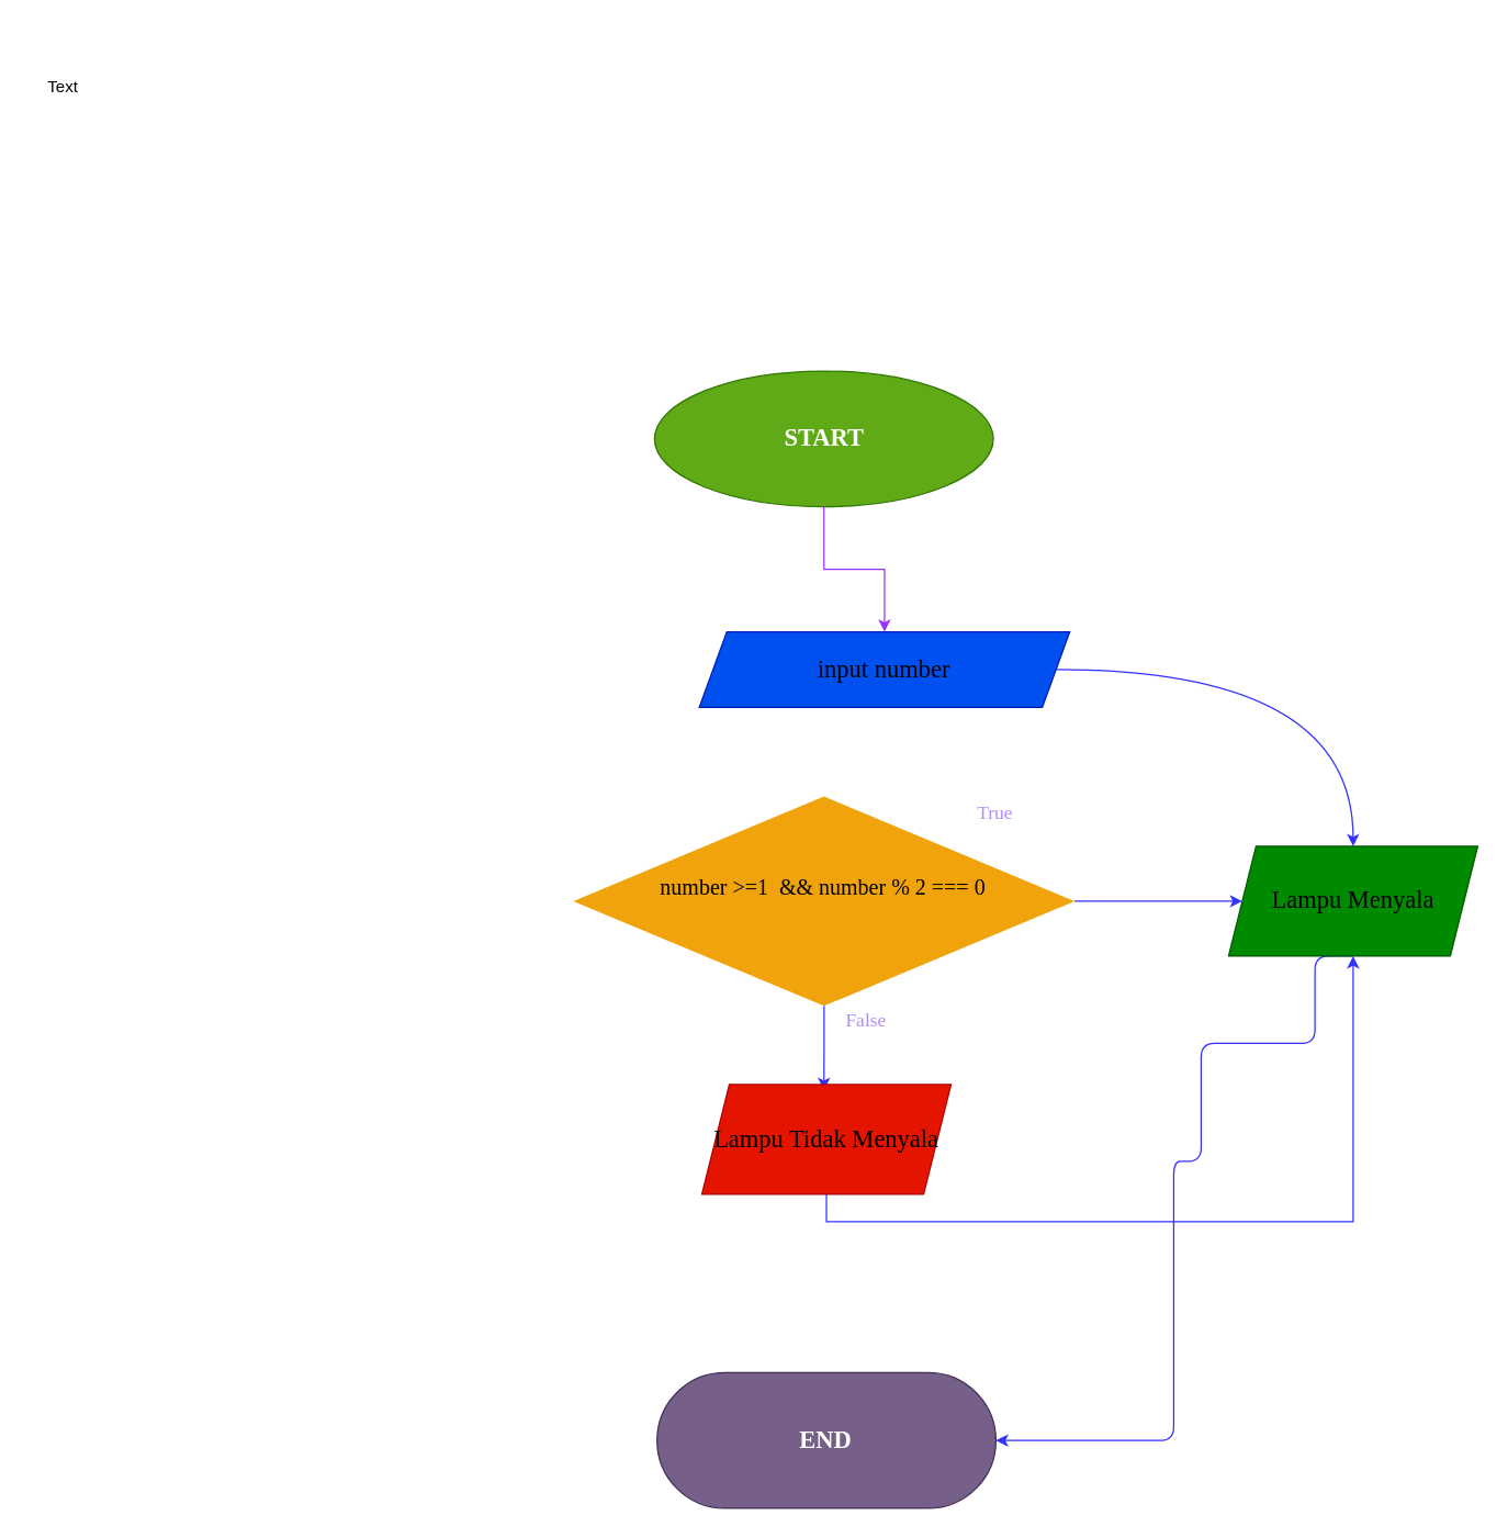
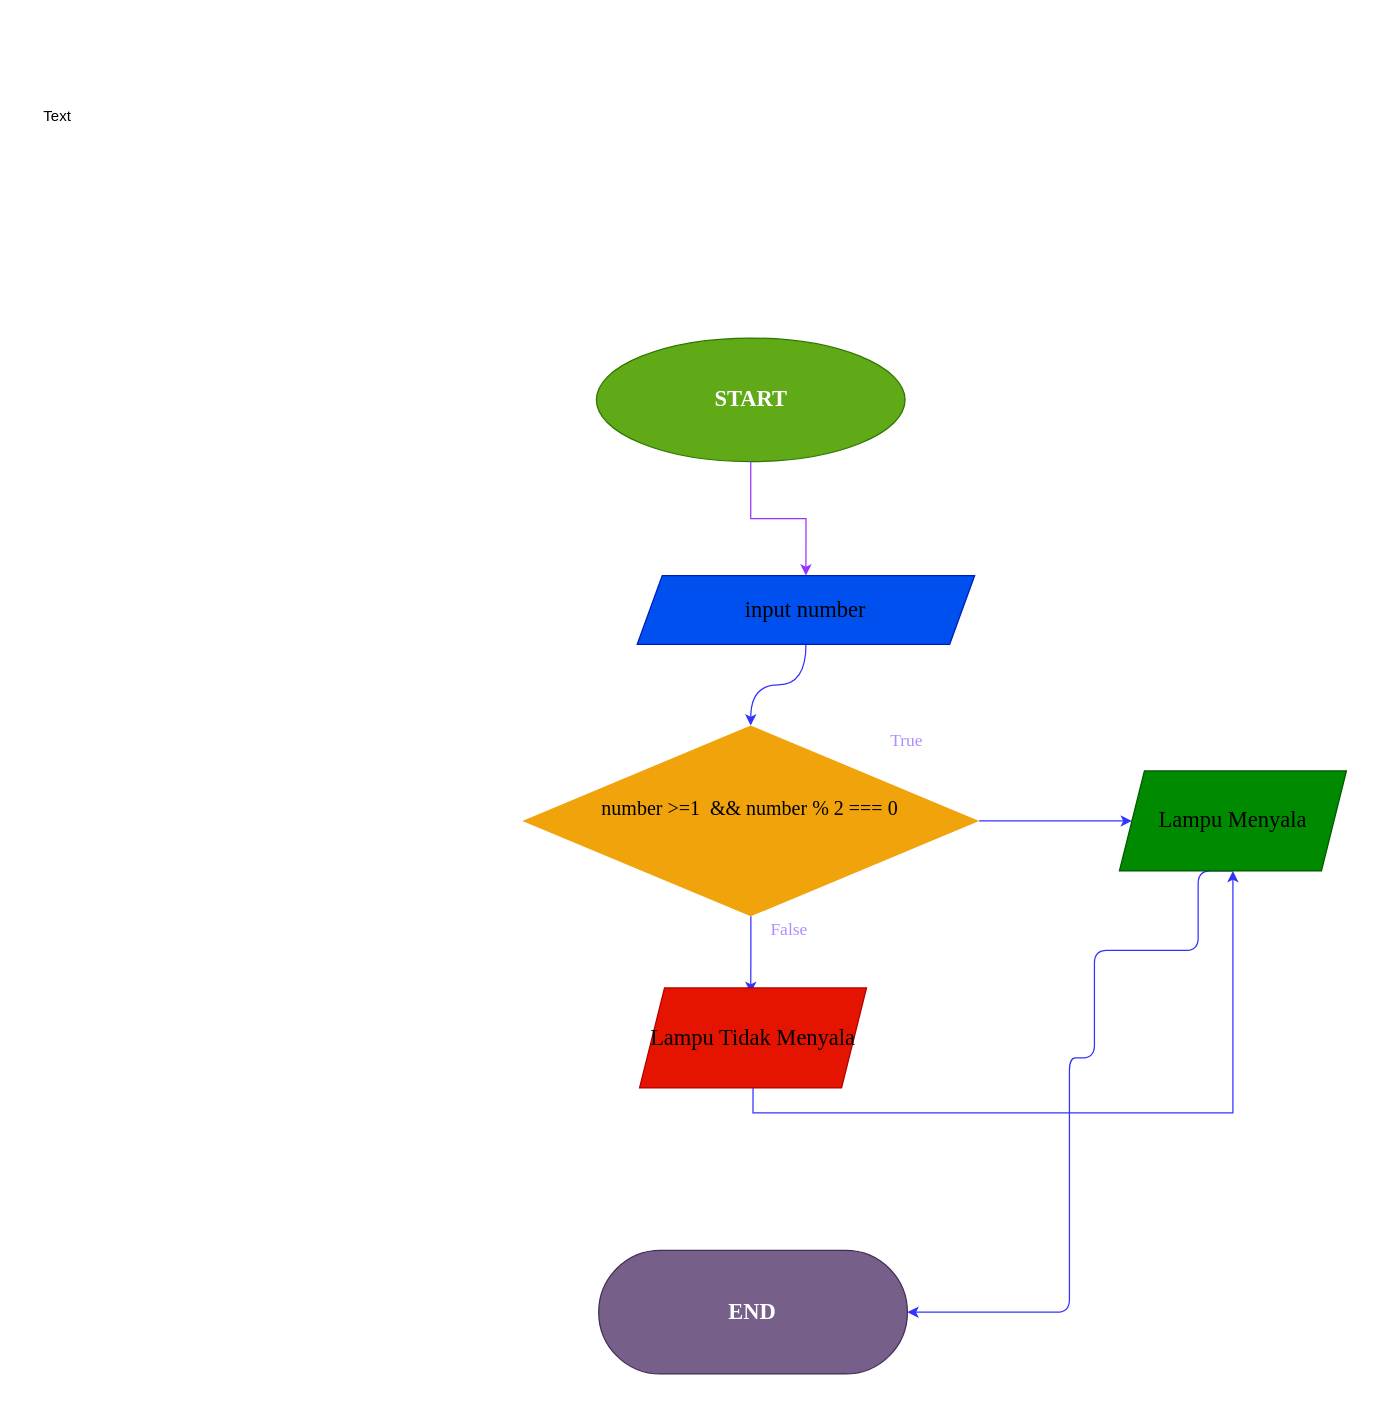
  <mxCell id="0" />
  <mxCell id="1" parent="0" />
- <mxCell id="2" style="edgeStyle=orthogonalEdgeStyle;orthogonalLoop=1;jettySize=auto;html=1;curved=1;strokeColor=#3333FF;" parent="1" source="3" target="17" edge="1"><mxGeometry relative="1" as="geometry"><mxPoint x="600.005" y="609" as="targetPoint" /></mxGeometry></mxCell>
+ <mxCell id="2" style="edgeStyle=orthogonalEdgeStyle;orthogonalLoop=1;jettySize=auto;html=1;entryX=0.5;entryY=0;entryDx=0;entryDy=0;curved=1;strokeColor=#3333FF;" parent="1" source="3" target="8" edge="1"><mxGeometry relative="1" as="geometry"><mxPoint x="600.005" y="609" as="targetPoint" /></mxGeometry></mxCell>
  <mxCell id="3" value="&lt;font color=&quot;#000000&quot; face=&quot;Montserrat&quot;&gt;&lt;span style=&quot;font-size: 18px;&quot;&gt;input number&lt;/span&gt;&lt;/font&gt;" style="shape=parallelogram;perimeter=parallelogramPerimeter;whiteSpace=wrap;html=1;fixedSize=1;fillColor=#0050ef;strokeColor=#001DBC;fontColor=#ffffff;" parent="1" vertex="1"><mxGeometry x="509.18" y="460" width="270" height="55" as="geometry" /></mxCell>
  <mxCell id="4" value="&lt;b&gt;&lt;font style=&quot;font-size: 18px;&quot;&gt;START&lt;/font&gt;&lt;/b&gt;" style="ellipse;whiteSpace=wrap;html=1;arcSize=50;fillColor=#60a917;strokeColor=#2D7600;fontColor=#ffffff;fontFamily=Montserrat;fontSource=https%3A%2F%2Ffonts.googleapis.com%2Fcss%3Ffamily%3DMontserrat;fontSize=14;" parent="1" vertex="1"><mxGeometry x="476.506" y="270" width="246.995" height="98.841" as="geometry" /></mxCell>
  <mxCell id="5" style="edgeStyle=orthogonalEdgeStyle;rounded=0;orthogonalLoop=1;jettySize=auto;html=1;entryX=0.5;entryY=0;entryDx=0;entryDy=0;strokeColor=#9933FF;" parent="1" source="4" target="3" edge="1"><mxGeometry relative="1" as="geometry" /></mxCell>
  <mxCell id="6" value="&lt;font style=&quot;font-size: 14px;&quot; color=&quot;#b08cff&quot;&gt;True&lt;/font&gt;" style="text;html=1;align=center;verticalAlign=middle;whiteSpace=wrap;rounded=0;fontFamily=Montserrat;fontSource=https%3A%2F%2Ffonts.googleapis.com%2Fcss%3Ffamily%3DMontserrat;fontSize=14;fillColor=none;" parent="1" vertex="1"><mxGeometry x="674.999" y="569.002" width="99.663" height="47.245" as="geometry" /></mxCell>
  <mxCell id="7" value="&lt;h1&gt;&lt;font color=&quot;#ffffff&quot; face=&quot;Montserrat&quot;&gt;&lt;span style=&quot;font-size: 38px;&quot;&gt;FLOWCHART MENENTUKAN&amp;nbsp;&lt;/span&gt;&lt;/font&gt;&lt;/h1&gt;&lt;h1&gt;&lt;font face=&quot;Montserrat&quot; color=&quot;#ffffff&quot;&gt;&lt;span style=&quot;font-size: 38px;&quot;&gt;LAMPU MENYALA&lt;/span&gt;&lt;/font&gt;&lt;/h1&gt;" style="text;html=1;strokeColor=none;fillColor=none;spacing=5;spacingTop=-20;whiteSpace=wrap;overflow=hidden;rounded=0;fontSize=12;align=center;" parent="1" vertex="1"><mxGeometry x="176.88" y="20" width="846.25" height="240" as="geometry" /></mxCell>
  <mxCell id="8" value="&lt;font color=&quot;#000000&quot; style=&quot;font-size: 16px;&quot;&gt;number &amp;gt;=1&amp;nbsp; &amp;amp;&amp;amp; number % 2 === 0&lt;br&gt;&lt;br&gt;&lt;/font&gt;" style="rhombus;whiteSpace=wrap;html=1;fontSize=14;fontFamily=Montserrat;fillColor=#F0A30A;strokeColor=none;fontSource=https%3A%2F%2Ffonts.googleapis.com%2Fcss%3Ffamily%3DMontserrat;align=center;" parent="1" vertex="1"><mxGeometry x="417.26" y="580" width="365.48" height="152.73" as="geometry" /></mxCell>
  <mxCell id="9" style="edgeStyle=orthogonalEdgeStyle;rounded=1;orthogonalLoop=1;jettySize=auto;html=1;strokeColor=#3333FF;entryX=1;entryY=0.5;entryDx=0;entryDy=0;exitX=0.5;exitY=1;exitDx=0;exitDy=0;" parent="1" source="17" target="13" edge="1"><mxGeometry relative="1" as="geometry"><mxPoint x="957.834" y="707.41" as="sourcePoint" /><mxPoint x="855" y="979.85" as="targetPoint" /><Array as="points"><mxPoint x="958" y="696" /><mxPoint x="958" y="760" /><mxPoint x="875" y="760" /><mxPoint x="875" y="846" /><mxPoint x="855" y="846" /><mxPoint x="855" y="1049" /></Array></mxGeometry></mxCell>
  <mxCell id="10" style="edgeStyle=orthogonalEdgeStyle;orthogonalLoop=1;jettySize=auto;html=1;curved=1;strokeColor=#3333FF;entryX=0;entryY=0.5;entryDx=0;entryDy=0;exitX=1;exitY=0.5;exitDx=0;exitDy=0;" parent="1" source="8" target="17" edge="1"><mxGeometry relative="1" as="geometry"><mxPoint x="692.74" y="665" as="sourcePoint" /><mxPoint x="906.045" y="656.365" as="targetPoint" /></mxGeometry></mxCell>
  <mxCell id="11" style="edgeStyle=orthogonalEdgeStyle;rounded=0;orthogonalLoop=1;jettySize=auto;html=1;strokeColor=#3333FF;" parent="1" source="8" edge="1"><mxGeometry relative="1" as="geometry"><mxPoint x="600" y="794" as="targetPoint" /><mxPoint x="600" y="720.997" as="sourcePoint" /></mxGeometry></mxCell>
  <mxCell id="12" value="&lt;font style=&quot;font-size: 14px;&quot; color=&quot;#b08cff&quot;&gt;False&lt;/font&gt;" style="text;html=1;align=center;verticalAlign=middle;whiteSpace=wrap;rounded=0;fontFamily=Montserrat;fontSource=https%3A%2F%2Ffonts.googleapis.com%2Fcss%3Ffamily%3DMontserrat;fontSize=14;fillColor=none;" parent="1" vertex="1"><mxGeometry x="580.609" y="720.002" width="99.663" height="47.245" as="geometry" /></mxCell>
  <mxCell id="13" value="&lt;b&gt;&lt;font style=&quot;font-size: 18px;&quot;&gt;END&lt;br&gt;&lt;/font&gt;&lt;/b&gt;" style="rounded=1;whiteSpace=wrap;html=1;arcSize=50;fillColor=#76608a;strokeColor=#432D57;fontFamily=Montserrat;fontSource=https%3A%2F%2Ffonts.googleapis.com%2Fcss%3Ffamily%3DMontserrat;fontSize=14;fontColor=#ffffff;" parent="1" vertex="1"><mxGeometry x="478.346" y="999.999" width="246.995" height="98.841" as="geometry" /></mxCell>
- <mxCell id="14" value="Text" style="text;html=1;align=center;verticalAlign=middle;resizable=0;points=[];autosize=1;strokeColor=none;fillColor=none;" parent="1" vertex="1"><mxGeometry x="20" y="48" width="50" height="30" as="geometry" /></mxCell>
+ <mxCell id="14" value="Text" style="text;html=1;align=center;verticalAlign=middle;resizable=0;points=[];autosize=1;strokeColor=none;fillColor=none;" parent="1" vertex="1"><mxGeometry x="20" y="78" width="50" height="30" as="geometry" /></mxCell>
  <mxCell id="15" value="&lt;font color=&quot;#000000&quot; face=&quot;Montserrat&quot;&gt;&lt;span style=&quot;font-size: 18px;&quot;&gt;Lampu Tidak Menyala&lt;/span&gt;&lt;/font&gt;" style="shape=parallelogram;perimeter=parallelogramPerimeter;whiteSpace=wrap;html=1;fixedSize=1;fillColor=#e51400;strokeColor=#B20000;fontColor=#ffffff;" parent="1" vertex="1"><mxGeometry x="511.02" y="790" width="181.64" height="80.02" as="geometry" /></mxCell>
  <mxCell id="16" style="edgeStyle=orthogonalEdgeStyle;rounded=0;orthogonalLoop=1;jettySize=auto;html=1;strokeColor=#3333FF;exitX=0.5;exitY=1;exitDx=0;exitDy=0;" parent="1" source="15" target="17" edge="1"><mxGeometry relative="1" as="geometry"><mxPoint x="599.82" y="953" as="targetPoint" /><mxPoint x="599.82" y="879.997" as="sourcePoint" /></mxGeometry></mxCell>
  <mxCell id="17" value="&lt;font color=&quot;#000000&quot; face=&quot;Montserrat&quot;&gt;&lt;span style=&quot;font-size: 18px;&quot;&gt;Lampu Menyala&lt;/span&gt;&lt;/font&gt;" style="shape=parallelogram;perimeter=parallelogramPerimeter;whiteSpace=wrap;html=1;fixedSize=1;fillColor=#008a00;strokeColor=#005700;fontColor=#ffffff;" vertex="1" parent="1"><mxGeometry x="895" y="616.36" width="181.64" height="80.02" as="geometry" /></mxCell>
